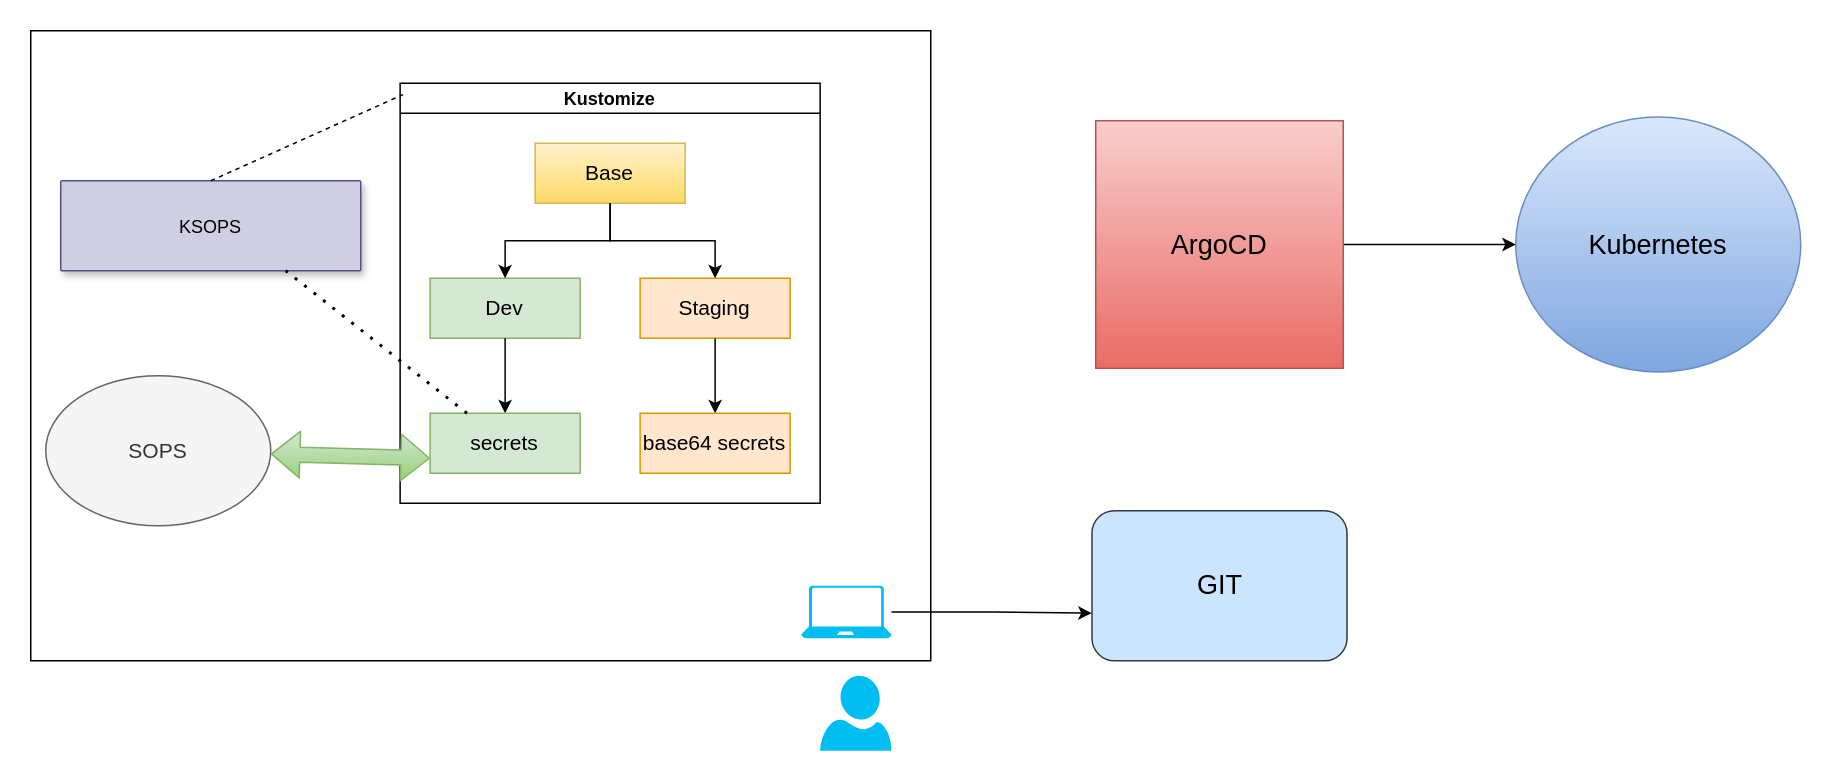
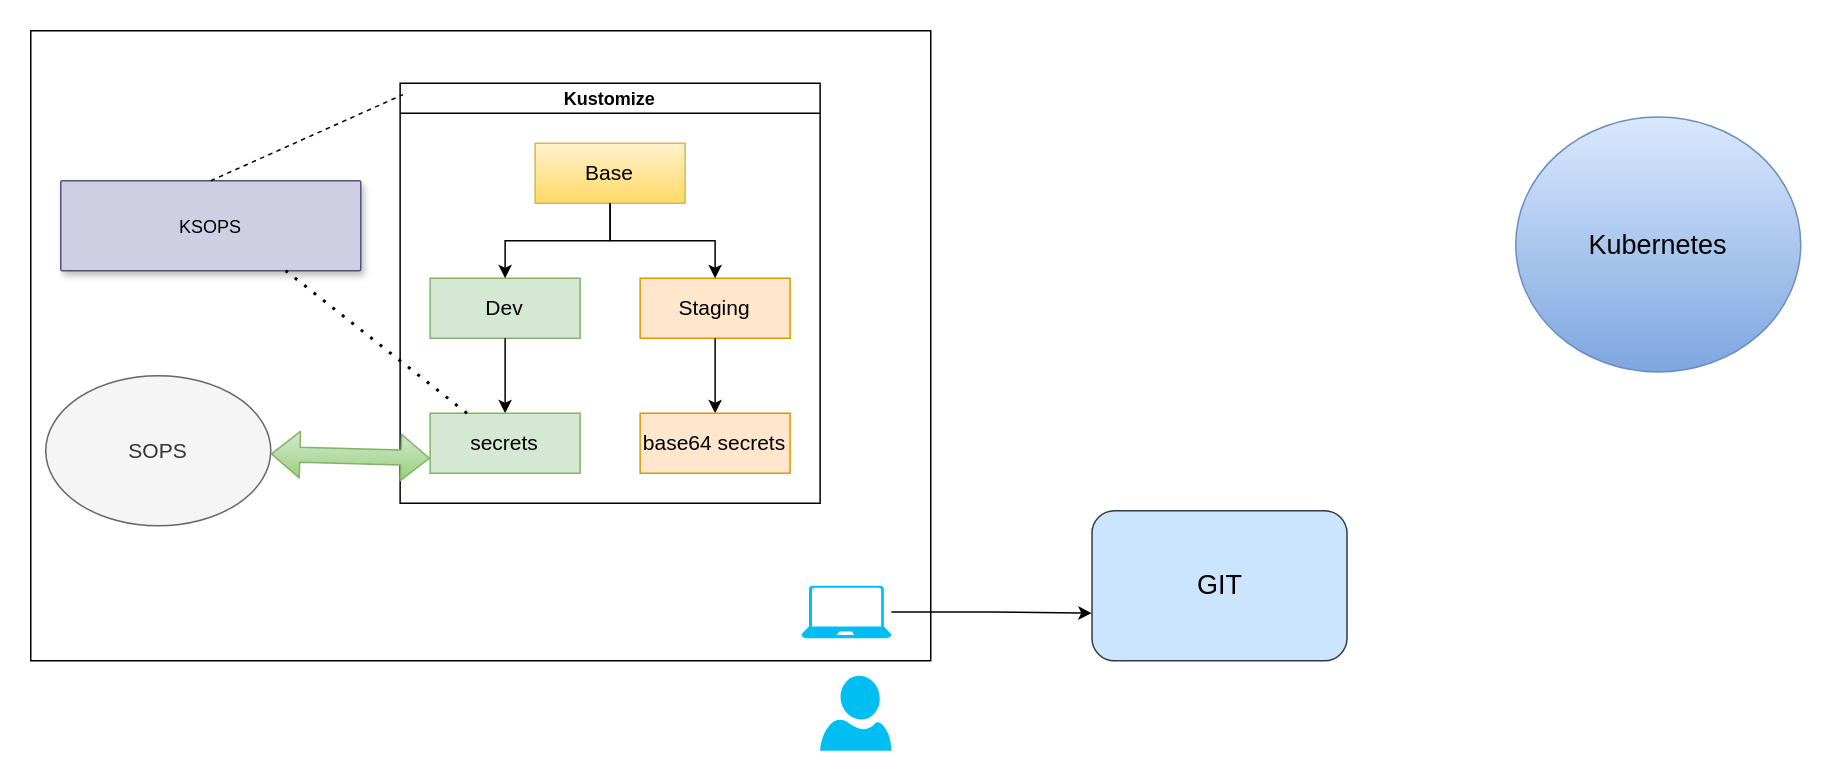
  <mxCell id="0" />
  <mxCell id="1" parent="0" />
  <mxCell id="2" value="&lt;font color=&quot;#000000&quot; style=&quot;font-size: 18px&quot;&gt;GIT&lt;/font&gt;" style="rounded=1;whiteSpace=wrap;html=1;fillColor=#cce5ff;strokeColor=#36393d;" vertex="1" parent="1"><mxGeometry x="727.5" y="340" width="170" height="100" as="geometry" /></mxCell>
  <mxCell id="3" value="&lt;font color=&quot;#000000&quot; style=&quot;font-size: 18px&quot;&gt;Kubernetes&lt;/font&gt;" style="ellipse;whiteSpace=wrap;html=1;gradientColor=#7ea6e0;fillColor=#dae8fc;strokeColor=#6c8ebf;" vertex="1" parent="1"><mxGeometry x="1010" y="77.5" width="190" height="170" as="geometry" /></mxCell>
- <mxCell id="4" value="" style="edgeStyle=orthogonalEdgeStyle;rounded=0;orthogonalLoop=1;jettySize=auto;html=1;entryX=0;entryY=0.5;entryDx=0;entryDy=0;" edge="1" parent="1" source="5" target="3"><mxGeometry relative="1" as="geometry"><mxPoint x="802.5" y="162.5" as="targetPoint" /></mxGeometry></mxCell>
- <mxCell id="5" value="&lt;font color=&quot;#000000&quot; style=&quot;font-size: 18px&quot;&gt;ArgoCD&lt;/font&gt;" style="whiteSpace=wrap;html=1;aspect=fixed;gradientColor=#ea6b66;fillColor=#f8cecc;strokeColor=#b85450;" vertex="1" parent="1"><mxGeometry x="730" y="80" width="165" height="165" as="geometry" /></mxCell>
  <mxCell id="6" value="" style="verticalLabelPosition=bottom;html=1;verticalAlign=top;align=center;strokeColor=none;fillColor=#00BEF2;shape=mxgraph.azure.user;" vertex="1" parent="1"><mxGeometry x="546.25" y="450" width="47.5" height="50" as="geometry" /></mxCell>
  <mxCell id="7" value="" style="rounded=0;whiteSpace=wrap;html=1;" vertex="1" parent="1"><mxGeometry x="20" y="20" width="600" height="420" as="geometry" /></mxCell>
  <mxCell id="8" value="" style="edgeStyle=orthogonalEdgeStyle;rounded=0;orthogonalLoop=1;jettySize=auto;html=1;entryX=-0.001;entryY=0.683;entryDx=0;entryDy=0;entryPerimeter=0;" edge="1" parent="1" source="9" target="2"><mxGeometry relative="1" as="geometry"><mxPoint x="670" y="447.5" as="targetPoint" /></mxGeometry></mxCell>
  <mxCell id="9" value="" style="verticalLabelPosition=bottom;html=1;verticalAlign=top;align=center;strokeColor=none;fillColor=#00BEF2;shape=mxgraph.azure.laptop;pointerEvents=1;" vertex="1" parent="1"><mxGeometry x="533.75" y="390" width="60" height="35" as="geometry" /></mxCell>
  <mxCell id="10" value="Kustomize" style="swimlane;startSize=20;horizontal=1;childLayout=treeLayout;horizontalTree=0;resizable=0;containerType=tree;" vertex="1" parent="1"><mxGeometry x="266.25" y="55" width="280" height="280" as="geometry"><mxRectangle x="-153.75" y="255" width="90" height="20" as="alternateBounds" /></mxGeometry></mxCell>
  <mxCell id="11" value="&lt;font color=&quot;#000000&quot; style=&quot;font-size: 14px&quot;&gt;Base&lt;/font&gt;" style="whiteSpace=wrap;html=1;gradientColor=#ffd966;fillColor=#fff2cc;strokeColor=#d6b656;" vertex="1" parent="10"><mxGeometry x="90" y="40" width="100" height="40" as="geometry" /></mxCell>
  <mxCell id="12" value="&lt;font color=&quot;#000000&quot; style=&quot;font-size: 14px&quot;&gt;Dev&lt;/font&gt;" style="whiteSpace=wrap;html=1;fillColor=#d5e8d4;strokeColor=#82b366;" vertex="1" parent="10"><mxGeometry x="20" y="130" width="100" height="40" as="geometry" /></mxCell>
  <mxCell id="13" value="" style="edgeStyle=elbowEdgeStyle;elbow=vertical;html=1;rounded=0;" edge="1" parent="10" source="11" target="12"><mxGeometry relative="1" as="geometry" /></mxCell>
  <mxCell id="14" value="&lt;font color=&quot;#000000&quot; style=&quot;font-size: 14px&quot;&gt;Staging&lt;/font&gt;" style="whiteSpace=wrap;html=1;fillColor=#ffe6cc;strokeColor=#d79b00;" vertex="1" parent="10"><mxGeometry x="160" y="130" width="100" height="40" as="geometry" /></mxCell>
  <mxCell id="15" value="" style="edgeStyle=elbowEdgeStyle;elbow=vertical;html=1;rounded=0;" edge="1" parent="10" source="11" target="14"><mxGeometry relative="1" as="geometry" /></mxCell>
  <mxCell id="16" value="" style="edgeStyle=elbowEdgeStyle;elbow=vertical;html=1;rounded=0;" edge="1" target="17" source="12" parent="10"><mxGeometry relative="1" as="geometry"><mxPoint x="-50" y="335" as="sourcePoint" /></mxGeometry></mxCell>
  <mxCell id="17" value="&lt;font color=&quot;#000000&quot; style=&quot;font-size: 14px&quot;&gt;secrets&lt;/font&gt;" style="whiteSpace=wrap;html=1;fillColor=#d5e8d4;strokeColor=#82b366;" vertex="1" parent="10"><mxGeometry x="20" y="220" width="100" height="40" as="geometry" /></mxCell>
  <mxCell id="18" value="" style="edgeStyle=elbowEdgeStyle;elbow=vertical;html=1;rounded=0;" edge="1" target="19" source="14" parent="10"><mxGeometry relative="1" as="geometry"><mxPoint x="-13.75" y="335" as="sourcePoint" /></mxGeometry></mxCell>
  <mxCell id="19" value="&lt;font color=&quot;#000000&quot; style=&quot;font-size: 14px&quot;&gt;base64 secrets&lt;/font&gt;" style="whiteSpace=wrap;html=1;fillColor=#ffe6cc;strokeColor=#d79b00;" vertex="1" parent="10"><mxGeometry x="160" y="220" width="100" height="40" as="geometry" /></mxCell>
  <mxCell id="20" value="&lt;font style=&quot;font-size: 14px&quot;&gt;SOPS&lt;/font&gt;" style="ellipse;whiteSpace=wrap;html=1;fillColor=#f5f5f5;strokeColor=#666666;fontColor=#333333;" vertex="1" parent="1"><mxGeometry x="30" y="250" width="150" height="100" as="geometry" /></mxCell>
  <mxCell id="21" value="KSOPS" style="strokeColor=#56517e;shadow=1;strokeWidth=1;rounded=1;absoluteArcSize=1;arcSize=2;fillColor=#d0cee2;fontColor=#000000;" vertex="1" parent="1"><mxGeometry x="40" y="120" width="200" height="60" as="geometry" /></mxCell>
  <mxCell id="22" value="" style="shape=flexArrow;endArrow=classic;startArrow=classic;html=1;fontColor=#000000;entryX=0;entryY=0.75;entryDx=0;entryDy=0;gradientColor=#97d077;fillColor=#d5e8d4;strokeColor=#82b366;" edge="1" parent="1" source="20" target="17"><mxGeometry width="100" height="100" relative="1" as="geometry"><mxPoint x="200" y="440" as="sourcePoint" /><mxPoint x="300" y="340" as="targetPoint" /></mxGeometry></mxCell>
  <mxCell id="23" value="" style="endArrow=none;dashed=1;html=1;fontColor=#000000;exitX=0.5;exitY=0;exitDx=0;exitDy=0;entryX=0.007;entryY=0.027;entryDx=0;entryDy=0;entryPerimeter=0;" edge="1" parent="1" source="21" target="10"><mxGeometry width="50" height="50" relative="1" as="geometry"><mxPoint x="410" y="400" as="sourcePoint" /><mxPoint x="460" y="350" as="targetPoint" /></mxGeometry></mxCell>
  <mxCell id="24" value="&lt;font color=&quot;#ffffff&quot; style=&quot;font-size: 14px&quot;&gt;additional plugin&lt;/font&gt;" style="text;html=1;strokeColor=none;fillColor=none;align=center;verticalAlign=middle;whiteSpace=wrap;rounded=0;fontColor=#000000;" vertex="1" parent="1"><mxGeometry x="60" y="55" width="120" height="50" as="geometry" /></mxCell>
  <mxCell id="25" value="" style="endArrow=none;dashed=1;html=1;dashPattern=1 3;strokeWidth=2;fontColor=#000000;entryX=0.75;entryY=1;entryDx=0;entryDy=0;" edge="1" parent="1" source="17" target="21"><mxGeometry width="50" height="50" relative="1" as="geometry"><mxPoint x="170" y="230" as="sourcePoint" /><mxPoint x="220" y="180" as="targetPoint" /></mxGeometry></mxCell>
  <mxCell id="26" value="&lt;font color=&quot;#ffffff&quot; style=&quot;font-size: 14px&quot;&gt;decrypt secrets&lt;br&gt;&lt;/font&gt;" style="text;html=1;strokeColor=none;fillColor=none;align=center;verticalAlign=middle;whiteSpace=wrap;rounded=0;fontColor=#000000;" vertex="1" parent="1"><mxGeometry x="110" y="190" width="120" height="50" as="geometry" /></mxCell>
  <mxCell id="27" value="&lt;font color=&quot;#ffffff&quot; style=&quot;font-size: 18px&quot;&gt;Users Terminal&lt;/font&gt;" style="text;html=1;strokeColor=none;fillColor=none;align=center;verticalAlign=middle;whiteSpace=wrap;rounded=0;fontColor=#000000;" vertex="1" parent="1"><mxGeometry x="200" y="405" width="170" height="20" as="geometry" /></mxCell>
